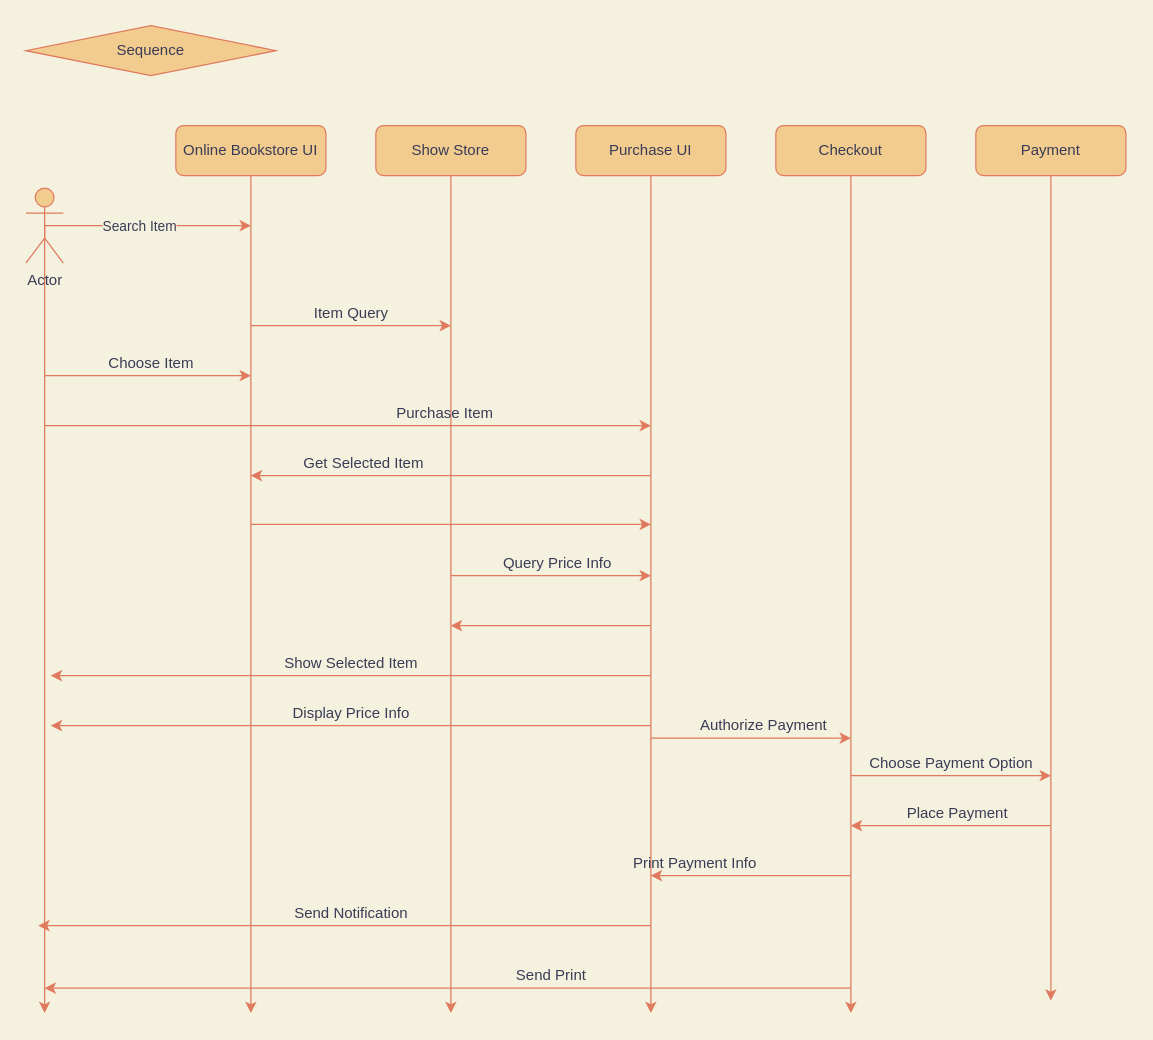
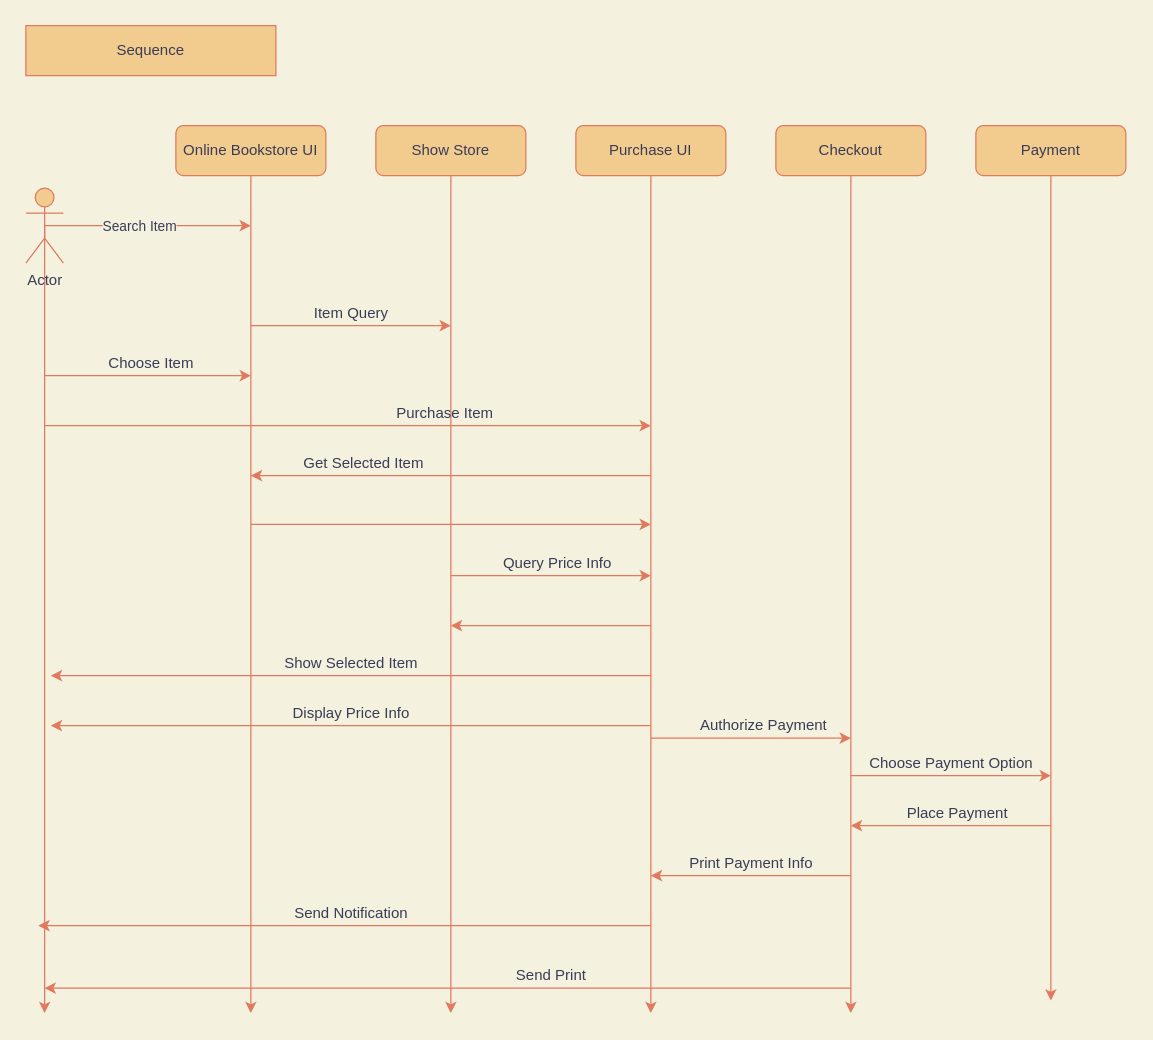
  <mxCell id="0" />
  <mxCell id="1" parent="0" />
- <mxCell id="2" value="Sequence" style="rhombus;whiteSpace=wrap;html=1;fillColor=#F2CC8F;strokeColor=#E07A5F;fontColor=#393C56;" vertex="1" parent="1"><mxGeometry width="200" height="40" as="geometry" x="20" y="20" /></mxCell>
+ <mxCell id="2" value="Sequence" style="rounded=0;whiteSpace=wrap;html=1;fillColor=#F2CC8F;strokeColor=#E07A5F;fontColor=#393C56;" vertex="1" parent="1"><mxGeometry width="200" height="40" as="geometry" x="20" y="20" /></mxCell>
  <mxCell id="3" style="edgeStyle=orthogonalEdgeStyle;rounded=0;orthogonalLoop=1;jettySize=auto;html=1;exitX=0.5;exitY=0.5;exitDx=0;exitDy=0;exitPerimeter=0;labelBackgroundColor=#F4F1DE;strokeColor=#E07A5F;fontColor=#393C56;" edge="1" parent="1" source="6"><mxGeometry relative="1" as="geometry"><mxPoint x="200" y="180" as="targetPoint" /></mxGeometry></mxCell>
  <mxCell id="4" value="Search Item" style="edgeLabel;html=1;align=center;verticalAlign=middle;resizable=0;points=[];labelBackgroundColor=#F4F1DE;fontColor=#393C56;" vertex="1" connectable="0" parent="3"><mxGeometry x="-0.097" relative="1" as="geometry"><mxPoint as="offset" /></mxGeometry></mxCell>
  <mxCell id="5" style="edgeStyle=orthogonalEdgeStyle;rounded=0;orthogonalLoop=1;jettySize=auto;html=1;exitX=0.5;exitY=0.5;exitDx=0;exitDy=0;exitPerimeter=0;labelBackgroundColor=#F4F1DE;strokeColor=#E07A5F;fontColor=#393C56;" edge="1" parent="1" source="6"><mxGeometry relative="1" as="geometry"><mxPoint x="35" y="810" as="targetPoint" /></mxGeometry></mxCell>
  <mxCell id="6" value="Actor" style="shape=umlActor;verticalLabelPosition=bottom;verticalAlign=top;html=1;outlineConnect=0;fillColor=#F2CC8F;strokeColor=#E07A5F;fontColor=#393C56;" vertex="1" parent="1"><mxGeometry y="150" width="30" height="60" as="geometry" x="20" /></mxCell>
  <mxCell id="7" style="edgeStyle=orthogonalEdgeStyle;rounded=0;orthogonalLoop=1;jettySize=auto;html=1;exitX=0.5;exitY=1;exitDx=0;exitDy=0;labelBackgroundColor=#F4F1DE;strokeColor=#E07A5F;fontColor=#393C56;" edge="1" parent="1" source="8"><mxGeometry relative="1" as="geometry"><mxPoint x="200" y="810" as="targetPoint" /></mxGeometry></mxCell>
  <mxCell id="8" value="Online Bookstore UI" style="rounded=1;whiteSpace=wrap;html=1;fillColor=#F2CC8F;strokeColor=#E07A5F;fontColor=#393C56;" vertex="1" parent="1"><mxGeometry x="140" y="100" width="120" height="40" as="geometry" /></mxCell>
  <mxCell id="9" style="edgeStyle=orthogonalEdgeStyle;rounded=0;orthogonalLoop=1;jettySize=auto;html=1;exitX=0.5;exitY=1;exitDx=0;exitDy=0;labelBackgroundColor=#F4F1DE;strokeColor=#E07A5F;fontColor=#393C56;" edge="1" parent="1" source="10"><mxGeometry relative="1" as="geometry"><mxPoint x="360" y="810" as="targetPoint" /></mxGeometry></mxCell>
  <mxCell id="10" value="Show Store" style="rounded=1;whiteSpace=wrap;html=1;fillColor=#F2CC8F;strokeColor=#E07A5F;fontColor=#393C56;" vertex="1" parent="1"><mxGeometry x="300" y="100" width="120" height="40" as="geometry" /></mxCell>
  <mxCell id="11" style="edgeStyle=orthogonalEdgeStyle;rounded=0;orthogonalLoop=1;jettySize=auto;html=1;exitX=0.5;exitY=1;exitDx=0;exitDy=0;labelBackgroundColor=#F4F1DE;strokeColor=#E07A5F;fontColor=#393C56;" edge="1" parent="1" source="12"><mxGeometry relative="1" as="geometry"><mxPoint x="840" y="800" as="targetPoint" /></mxGeometry></mxCell>
  <mxCell id="12" value="Payment" style="rounded=1;whiteSpace=wrap;html=1;fillColor=#F2CC8F;strokeColor=#E07A5F;fontColor=#393C56;" vertex="1" parent="1"><mxGeometry x="780" y="100" width="120" height="40" as="geometry" /></mxCell>
  <mxCell id="13" style="edgeStyle=orthogonalEdgeStyle;rounded=0;orthogonalLoop=1;jettySize=auto;html=1;exitX=0.5;exitY=1;exitDx=0;exitDy=0;labelBackgroundColor=#F4F1DE;strokeColor=#E07A5F;fontColor=#393C56;" edge="1" parent="1" source="14"><mxGeometry relative="1" as="geometry"><mxPoint x="680" y="810" as="targetPoint" /></mxGeometry></mxCell>
  <mxCell id="14" value="Checkout" style="rounded=1;whiteSpace=wrap;html=1;fillColor=#F2CC8F;strokeColor=#E07A5F;fontColor=#393C56;" vertex="1" parent="1"><mxGeometry x="620" y="100" width="120" height="40" as="geometry" /></mxCell>
  <mxCell id="15" style="edgeStyle=orthogonalEdgeStyle;rounded=0;orthogonalLoop=1;jettySize=auto;html=1;exitX=0.5;exitY=1;exitDx=0;exitDy=0;labelBackgroundColor=#F4F1DE;strokeColor=#E07A5F;fontColor=#393C56;" edge="1" parent="1" source="16"><mxGeometry relative="1" as="geometry"><mxPoint x="520" y="810" as="targetPoint" /></mxGeometry></mxCell>
  <mxCell id="16" value="Purchase UI" style="rounded=1;whiteSpace=wrap;html=1;fillColor=#F2CC8F;strokeColor=#E07A5F;fontColor=#393C56;" vertex="1" parent="1"><mxGeometry x="460" y="100" width="120" height="40" as="geometry" /></mxCell>
  <mxCell id="17" value="Choose Item" style="text;html=1;align=center;verticalAlign=middle;resizable=0;points=[];autosize=1;strokeColor=none;fillColor=none;fontColor=#393C56;" vertex="1" parent="1"><mxGeometry x="80" y="280" width="80" height="20" as="geometry" /></mxCell>
  <mxCell id="18" value="Item Query" style="text;html=1;align=center;verticalAlign=middle;resizable=0;points=[];autosize=1;strokeColor=none;fillColor=none;fontColor=#393C56;" vertex="1" parent="1"><mxGeometry x="245" y="240" width="70" height="20" as="geometry" /></mxCell>
  <mxCell id="19" value="Purchase Item" style="text;html=1;align=center;verticalAlign=middle;resizable=0;points=[];autosize=1;strokeColor=none;fillColor=none;fontColor=#393C56;" vertex="1" parent="1"><mxGeometry x="310" y="320" width="90" height="20" as="geometry" /></mxCell>
  <mxCell id="20" value="" style="endArrow=classic;html=1;rounded=0;labelBackgroundColor=#F4F1DE;strokeColor=#E07A5F;fontColor=#393C56;" edge="1" parent="1"><mxGeometry width="50" height="50" relative="1" as="geometry"><mxPoint x="35" y="300" as="sourcePoint" /><mxPoint x="200" y="300" as="targetPoint" /></mxGeometry></mxCell>
  <mxCell id="21" value="" style="endArrow=classic;html=1;rounded=0;labelBackgroundColor=#F4F1DE;strokeColor=#E07A5F;fontColor=#393C56;" edge="1" parent="1"><mxGeometry width="50" height="50" relative="1" as="geometry"><mxPoint x="35" y="340" as="sourcePoint" /><mxPoint x="520" y="340" as="targetPoint" /></mxGeometry></mxCell>
  <mxCell id="22" value="" style="endArrow=classic;html=1;rounded=0;labelBackgroundColor=#F4F1DE;strokeColor=#E07A5F;fontColor=#393C56;" edge="1" parent="1"><mxGeometry width="50" height="50" relative="1" as="geometry"><mxPoint x="200" y="260" as="sourcePoint" /><mxPoint x="360" y="260" as="targetPoint" /></mxGeometry></mxCell>
  <mxCell id="23" value="" style="endArrow=classic;html=1;rounded=0;labelBackgroundColor=#F4F1DE;strokeColor=#E07A5F;fontColor=#393C56;" edge="1" parent="1"><mxGeometry width="50" height="50" relative="1" as="geometry"><mxPoint x="520" y="380" as="sourcePoint" /><mxPoint x="200" y="380" as="targetPoint" /></mxGeometry></mxCell>
  <mxCell id="24" value="Get Selected Item" style="text;html=1;align=center;verticalAlign=middle;resizable=0;points=[];autosize=1;strokeColor=none;fillColor=none;fontColor=#393C56;" vertex="1" parent="1"><mxGeometry x="235" y="360" width="110" height="20" as="geometry" /></mxCell>
  <mxCell id="25" value="" style="endArrow=classic;html=1;rounded=0;labelBackgroundColor=#F4F1DE;strokeColor=#E07A5F;fontColor=#393C56;" edge="1" parent="1"><mxGeometry width="50" height="50" relative="1" as="geometry"><mxPoint x="200" y="419" as="sourcePoint" /><mxPoint x="520" y="419" as="targetPoint" /></mxGeometry></mxCell>
  <mxCell id="26" value="" style="endArrow=classic;html=1;rounded=0;labelBackgroundColor=#F4F1DE;strokeColor=#E07A5F;fontColor=#393C56;" edge="1" parent="1"><mxGeometry width="50" height="50" relative="1" as="geometry"><mxPoint x="360" y="460" as="sourcePoint" /><mxPoint x="520" y="460" as="targetPoint" /></mxGeometry></mxCell>
  <mxCell id="27" value="" style="endArrow=classic;html=1;rounded=0;labelBackgroundColor=#F4F1DE;strokeColor=#E07A5F;fontColor=#393C56;" edge="1" parent="1"><mxGeometry width="50" height="50" relative="1" as="geometry"><mxPoint x="520" y="500" as="sourcePoint" /><mxPoint x="360" y="500" as="targetPoint" /></mxGeometry></mxCell>
  <mxCell id="28" value="Query Price Info" style="text;html=1;align=center;verticalAlign=middle;resizable=0;points=[];autosize=1;strokeColor=none;fillColor=none;fontColor=#393C56;" vertex="1" parent="1"><mxGeometry x="395" y="440" width="100" height="20" as="geometry" /></mxCell>
  <mxCell id="29" value="" style="endArrow=classic;html=1;rounded=0;labelBackgroundColor=#F4F1DE;strokeColor=#E07A5F;fontColor=#393C56;" edge="1" parent="1"><mxGeometry width="50" height="50" relative="1" as="geometry"><mxPoint x="520" y="540" as="sourcePoint" /><mxPoint x="40" y="540" as="targetPoint" /></mxGeometry></mxCell>
  <mxCell id="30" value="" style="endArrow=classic;html=1;rounded=0;labelBackgroundColor=#F4F1DE;strokeColor=#E07A5F;fontColor=#393C56;" edge="1" parent="1"><mxGeometry width="50" height="50" relative="1" as="geometry"><mxPoint x="520" y="580" as="sourcePoint" /><mxPoint x="40" y="580" as="targetPoint" /></mxGeometry></mxCell>
  <mxCell id="31" value="Show Selected Item" style="text;html=1;align=center;verticalAlign=middle;resizable=0;points=[];autosize=1;strokeColor=none;fillColor=none;fontColor=#393C56;" vertex="1" parent="1"><mxGeometry x="220" y="520" width="120" height="20" as="geometry" /></mxCell>
  <mxCell id="32" value="Display Price Info" style="text;html=1;align=center;verticalAlign=middle;resizable=0;points=[];autosize=1;strokeColor=none;fillColor=none;fontColor=#393C56;" vertex="1" parent="1"><mxGeometry x="225" y="560" width="110" height="20" as="geometry" /></mxCell>
  <mxCell id="33" value="" style="endArrow=classic;html=1;rounded=0;labelBackgroundColor=#F4F1DE;strokeColor=#E07A5F;fontColor=#393C56;" edge="1" parent="1"><mxGeometry width="50" height="50" relative="1" as="geometry"><mxPoint x="520" y="590" as="sourcePoint" /><mxPoint x="680" y="590" as="targetPoint" /></mxGeometry></mxCell>
  <mxCell id="34" value="Authorize Payment" style="text;html=1;align=center;verticalAlign=middle;resizable=0;points=[];autosize=1;strokeColor=none;fillColor=none;fontColor=#393C56;" vertex="1" parent="1"><mxGeometry x="550" y="570" width="120" height="20" as="geometry" /></mxCell>
  <mxCell id="35" value="" style="endArrow=classic;html=1;rounded=0;labelBackgroundColor=#F4F1DE;strokeColor=#E07A5F;fontColor=#393C56;" edge="1" parent="1"><mxGeometry width="50" height="50" relative="1" as="geometry"><mxPoint x="680" y="620" as="sourcePoint" /><mxPoint x="840" y="620" as="targetPoint" /></mxGeometry></mxCell>
  <mxCell id="36" value="Choose Payment Option" style="text;html=1;align=center;verticalAlign=middle;resizable=0;points=[];autosize=1;strokeColor=none;fillColor=none;fontColor=#393C56;" vertex="1" parent="1"><mxGeometry x="685" y="600" width="150" height="20" as="geometry" /></mxCell>
  <mxCell id="37" value="" style="endArrow=classic;html=1;rounded=0;labelBackgroundColor=#F4F1DE;strokeColor=#E07A5F;fontColor=#393C56;" edge="1" parent="1"><mxGeometry width="50" height="50" relative="1" as="geometry"><mxPoint x="840" y="660" as="sourcePoint" /><mxPoint x="680" y="660" as="targetPoint" /></mxGeometry></mxCell>
  <mxCell id="38" value="Place Payment" style="text;html=1;align=center;verticalAlign=middle;resizable=0;points=[];autosize=1;strokeColor=none;fillColor=none;fontColor=#393C56;" vertex="1" parent="1"><mxGeometry x="715" y="640" width="100" height="20" as="geometry" /></mxCell>
  <mxCell id="39" value="" style="endArrow=classic;html=1;rounded=0;labelBackgroundColor=#F4F1DE;strokeColor=#E07A5F;fontColor=#393C56;" edge="1" parent="1"><mxGeometry width="50" height="50" relative="1" as="geometry"><mxPoint x="680" y="700" as="sourcePoint" /><mxPoint x="520" y="700" as="targetPoint" /></mxGeometry></mxCell>
- <mxCell id="40" value="Print Payment Info" style="text;html=1;align=center;verticalAlign=middle;resizable=0;points=[];autosize=1;strokeColor=none;fillColor=none;fontColor=#393C56;" vertex="1" parent="1"><mxGeometry x="500" y="680" width="110" height="20" as="geometry" /></mxCell>
+ <mxCell id="40" value="Print Payment Info" style="text;html=1;align=center;verticalAlign=middle;resizable=0;points=[];autosize=1;strokeColor=none;fillColor=none;fontColor=#393C56;" vertex="1" parent="1"><mxGeometry x="545" y="680" width="110" height="20" as="geometry" /></mxCell>
  <mxCell id="41" value="" style="endArrow=classic;html=1;rounded=0;labelBackgroundColor=#F4F1DE;strokeColor=#E07A5F;fontColor=#393C56;" edge="1" parent="1"><mxGeometry width="50" height="50" relative="1" as="geometry"><mxPoint x="520" y="740" as="sourcePoint" /><mxPoint x="30" y="740" as="targetPoint" /></mxGeometry></mxCell>
  <mxCell id="42" value="" style="endArrow=classic;html=1;rounded=0;labelBackgroundColor=#F4F1DE;strokeColor=#E07A5F;fontColor=#393C56;" edge="1" parent="1"><mxGeometry width="50" height="50" relative="1" as="geometry"><mxPoint x="680" y="790" as="sourcePoint" /><mxPoint x="35" y="790" as="targetPoint" /></mxGeometry></mxCell>
  <mxCell id="43" value="Send Notification" style="text;html=1;align=center;verticalAlign=middle;resizable=0;points=[];autosize=1;strokeColor=none;fillColor=none;fontColor=#393C56;" vertex="1" parent="1"><mxGeometry x="225" y="720" width="110" height="20" as="geometry" /></mxCell>
  <mxCell id="44" value="Send Print" style="text;html=1;align=center;verticalAlign=middle;resizable=0;points=[];autosize=1;strokeColor=none;fillColor=none;fontColor=#393C56;" vertex="1" parent="1"><mxGeometry x="400" y="770" width="80" height="20" as="geometry" /></mxCell>
